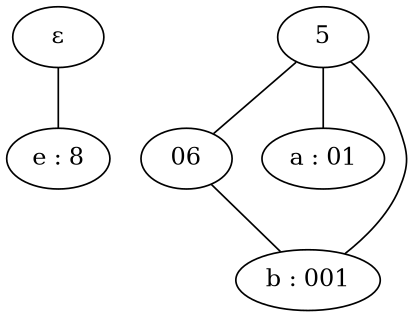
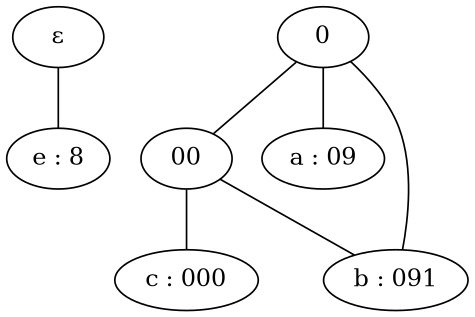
  graph {
    n1 [label="ε"]
    n2 [label="e : 8"]
-   n3 [label=5]
-   n4 [label=06]
-   n5 [label="a : 01"]
-   n7 [label="b : 001"]
+   n3 [label=0]
+   n4 [label=00]
+   n5 [label="a : 09"]
+   n6 [label="c : 000"]
+   n7 [label="b : 091"]
    n1 -- n2
    n3 -- n4
    n3 -- n5
+   n4 -- n6
    n4 -- n7
    n7 -- n3
  }
